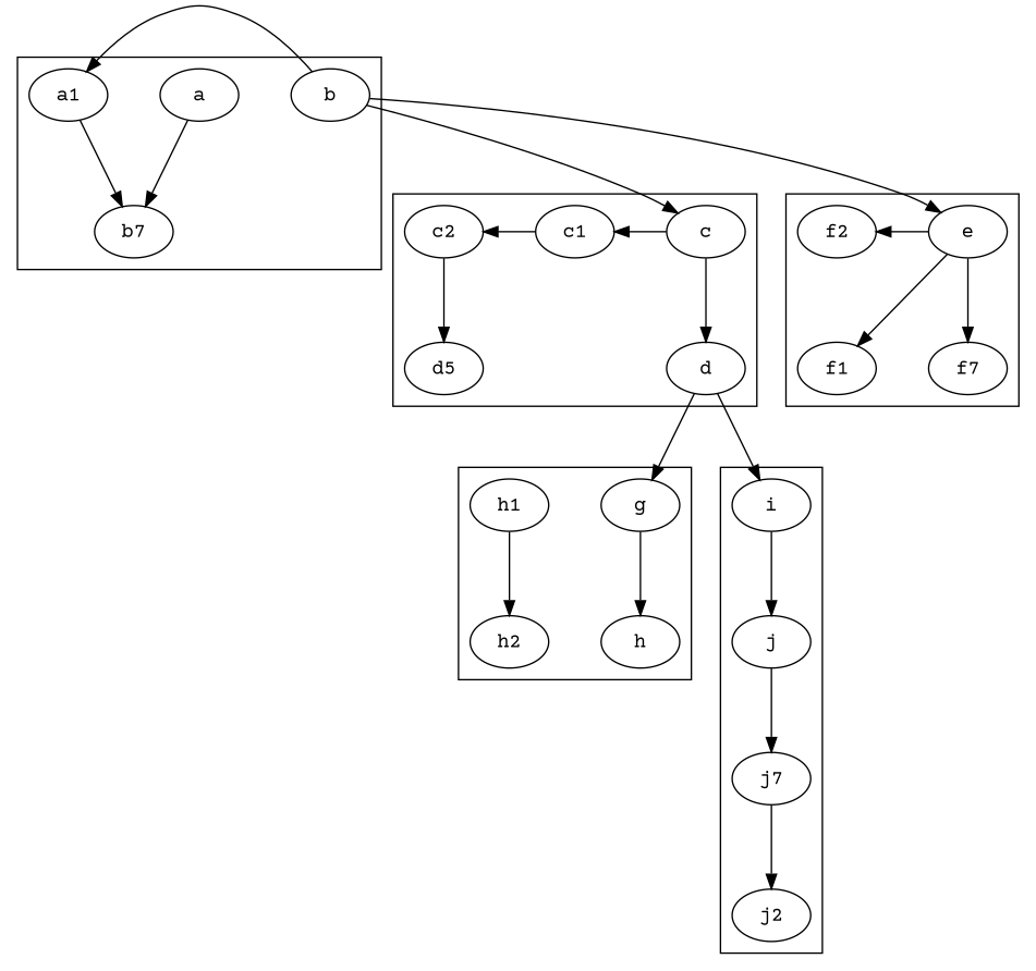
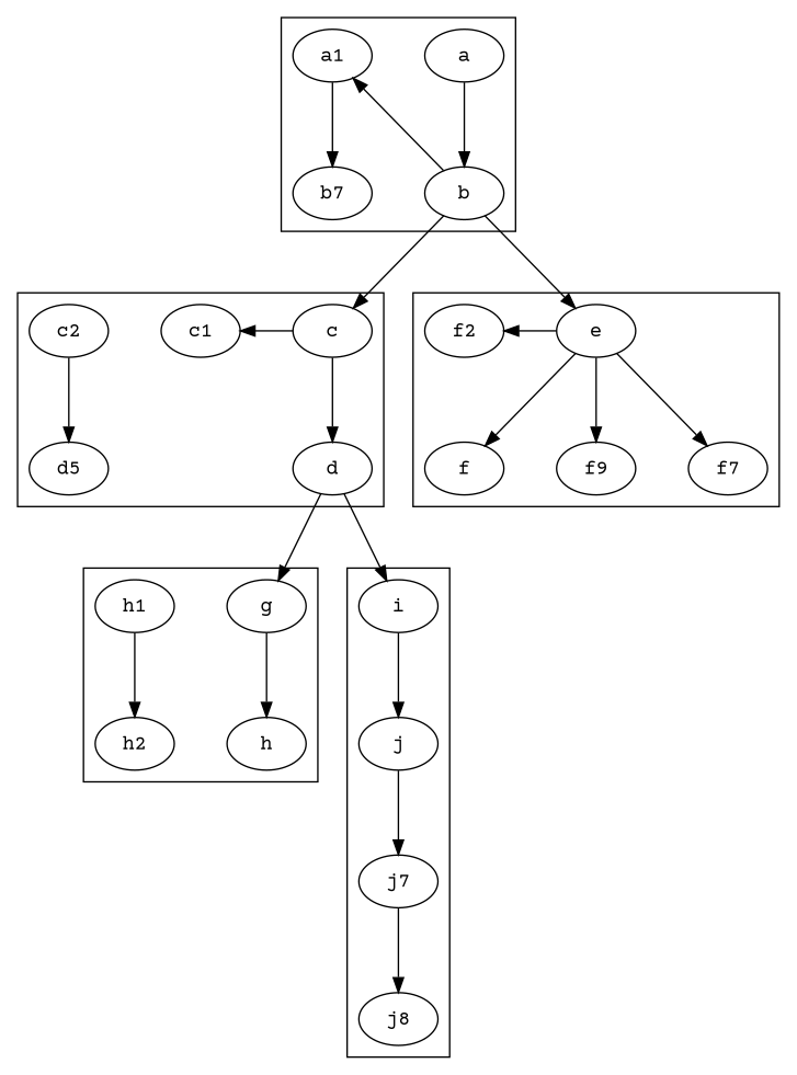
  digraph {
    compound=true
    fontname="Courier Prime"
    nodesep=0.5
    ranksep=0.8
    node [fontname="Courier Prime"]
    edge [fontname="Courier Prime"]
    a
    b
    a1
    n4 [label=b7]
    c
    d
    c1
    c2
    n9 [label=d5]
    e
-   f1
+   f
+   f1 [label=f9]
    f2
    n14 [label=f7]
    g
    h
    h1
    h2
    i
    j
    n21 [label=j7]
-   j2
+   j2 [label=j8]
    subgraph cluster_1 {
      a
      b
      a1
      n4
    }
    subgraph cluster_2 {
      rank=same
      c
      d
      c1
      c2
      n9
    }
    subgraph cluster_3 {
      e
+     f
      f1
      f2
      n14
    }
    subgraph cluster_4 {
      g
      h
      h1
      h2
    }
    subgraph cluster_5 {
      i
      j
      n21
      j2
    }
-   a -> n4
+   a -> b
    b -> a1 [constraint=false]
    b -> c
    b -> e
    a1 -> n4
    c -> d
    c -> c1 [constraint=false]
    d -> g
    d -> i
-   c1 -> c2 [constraint=false]
    c2 -> n9
+   e -> f
    e -> f1
    e -> f2 [constraint=false]
    e -> n14
    g -> h
    h1 -> h2
    i -> j
    j -> n21
    n21 -> j2
  }
